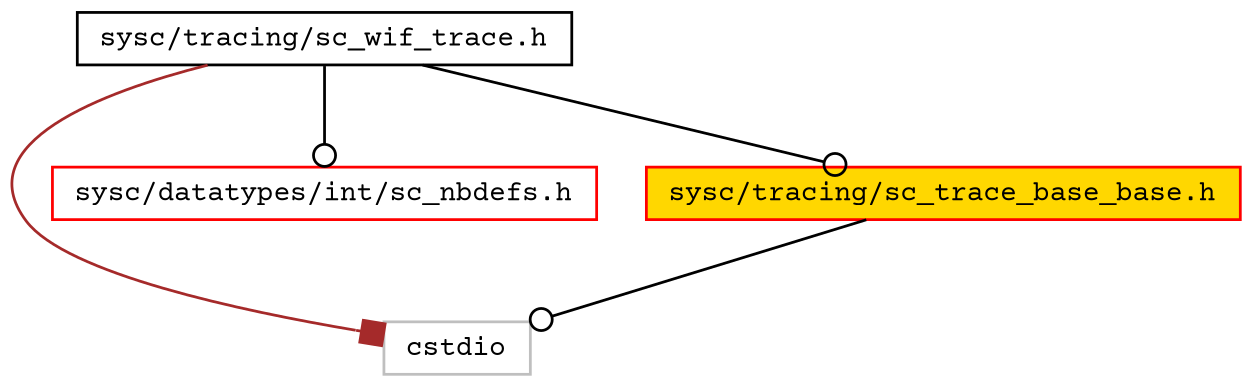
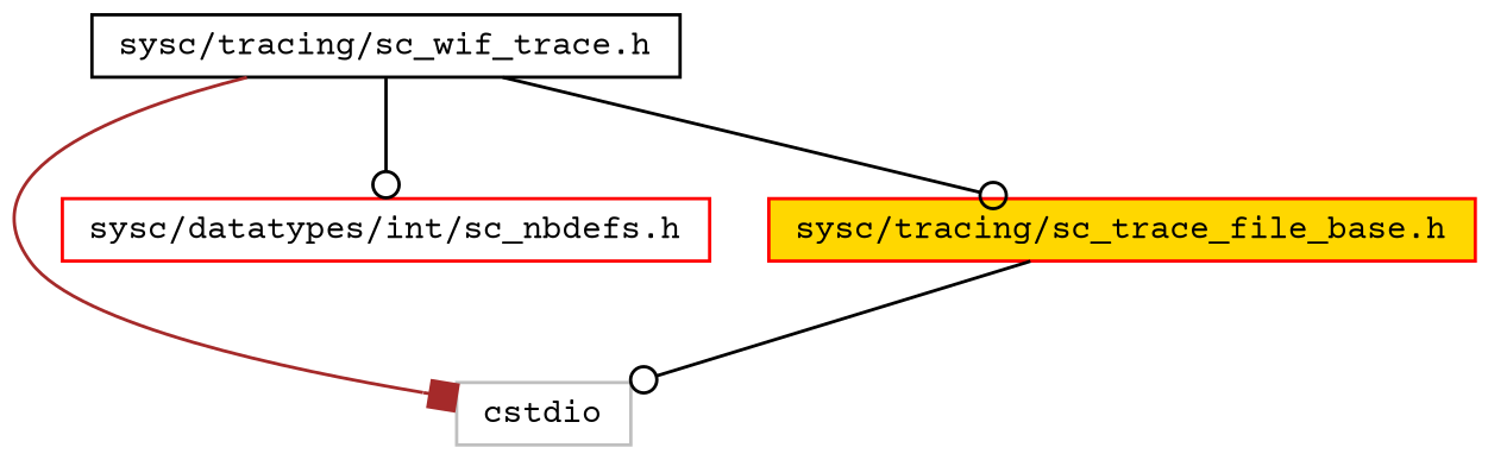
  digraph {
    fontname="Courier Prime"
    node [color=red fillcolor=white fontname="Courier Prime" fontsize=10 shape=record style=filled]
    edge [arrowhead=odot color=black fontname="Courier Prime" fontsize=10 labelfontname=FreeSans labelfontsize=10 style=solid]
    n1 [color=black fontcolor=black height=0.2 label="sysc/tracing/sc_wif_trace.h" width=0.4]
    n2 [color=grey75 height=0.2 label=cstdio width=0.4]
    n3 [height=0.2 label="sysc/datatypes/int/sc_nbdefs.h" width=0.4]
-   n4 [fillcolor=gold height=0.2 label="sysc/tracing/sc_trace_base_base.h" width=0.4]
+   n4 [fillcolor=gold height=0.2 label="sysc/tracing/sc_trace_file_base.h" width=0.4]
    n1 -> n2 [arrowhead=box color=brown]
    n1 -> n3
    n1 -> n4
    n4 -> n2
  }
